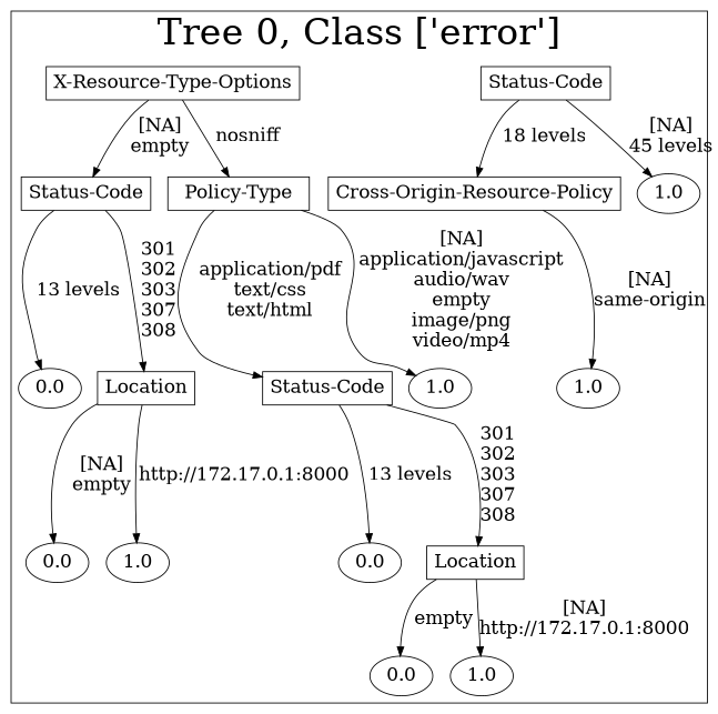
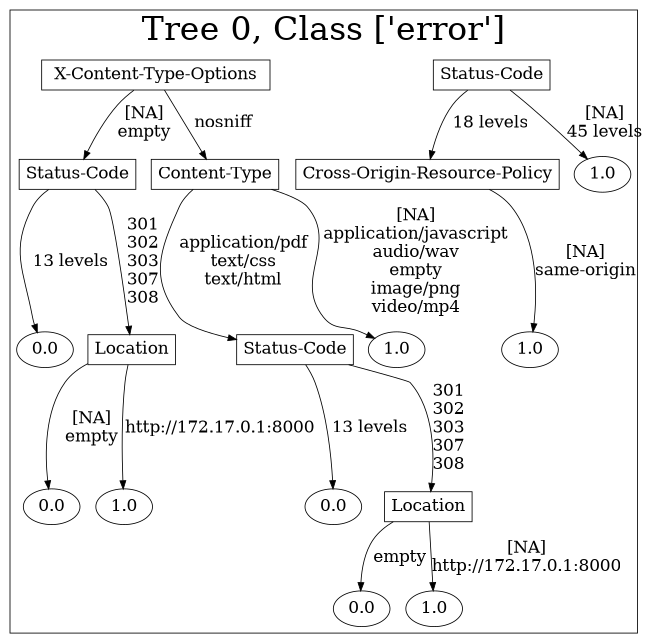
  digraph {
    node [fontsize=20]
    edge [fontsize=20]
    n1 [label="Status-Code" shape=box]
    n2 [label="Cross-Origin-Resource-Policy" shape=box]
    n3 [label=1.0]
-   n4 [label="X-Resource-Type-Options" shape=box]
+   n4 [label="X-Content-Type-Options" shape=box]
    n5 [label=1.0]
    n6 [label="Status-Code" shape=box]
-   n7 [label="Policy-Type" shape=box]
+   n7 [label="Content-Type" shape=box]
    n8 [label=0.0]
    n9 [label=Location shape=box]
    n10 [label="Status-Code" shape=box]
    n11 [label=1.0]
    n12 [label=0.0]
    n13 [label=1.0]
    n14 [label=0.0]
    n15 [label=Location shape=box]
    n16 [label=0.0]
    n17 [label=1.0]
    subgraph cluster_1 {
      fontsize=40
      label="Tree 0, Class ['error']"
      subgraph sub_2 {
        fontsize=40
        label="Tree 0, Class ['error']"
        n1
      }
      subgraph sub_3 {
        fontsize=40
        label="Tree 0, Class ['error']"
        n2
        n3
      }
      subgraph sub_4 {
        fontsize=40
        label="Tree 0, Class ['error']"
        n4
        n5
      }
      subgraph sub_5 {
        fontsize=40
        label="Tree 0, Class ['error']"
        n6
        n7
      }
      subgraph sub_6 {
        fontsize=40
        label="Tree 0, Class ['error']"
        n8
        n9
        n10
        n11
      }
      subgraph sub_7 {
        fontsize=40
        label="Tree 0, Class ['error']"
        n12
        n13
        n14
        n15
      }
      subgraph sub_8 {
        fontsize=40
        label="Tree 0, Class ['error']"
        n16
        n17
      }
    }
    n1 -> n2 [label="18 levels\n"]
    n1 -> n3 [label="[NA]\n45 levels\n"]
    n2 -> n5 [label="[NA]\nsame-origin\n"]
    n4 -> n6 [label="[NA]\nempty\n"]
    n4 -> n7 [label="nosniff\n"]
    n6 -> n8 [label="13 levels\n"]
    n6 -> n9 [label="301\n302\n303\n307\n308\n"]
    n7 -> n10 [label="application/pdf\ntext/css\ntext/html\n"]
    n7 -> n11 [label="[NA]\napplication/javascript\naudio/wav\nempty\nimage/png\nvideo/mp4\n"]
    n9 -> n12 [label="[NA]\nempty\n"]
    n9 -> n13 [label="http://172.17.0.1:8000\n"]
    n10 -> n14 [label="13 levels\n"]
    n10 -> n15 [label="301\n302\n303\n307\n308\n"]
    n15 -> n16 [label="empty\n"]
    n15 -> n17 [label="[NA]\nhttp://172.17.0.1:8000\n"]
  }
